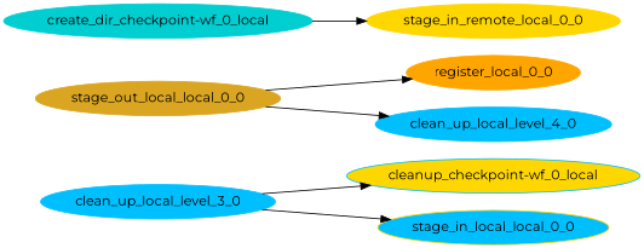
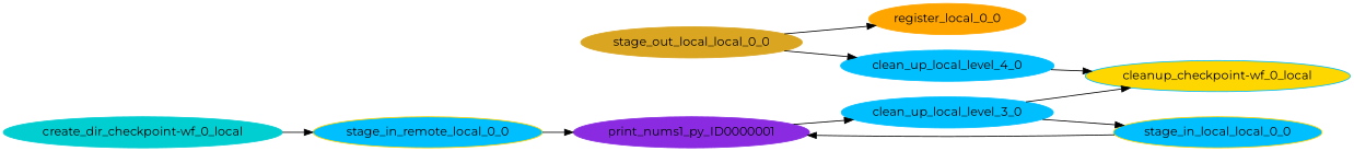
  digraph {
    fontname=Montserrat
    rankdir=LR
    node [color=deepskyblue fontname=Montserrat shape=ellipse style=filled]
    edge [arrowhead=normal arrowsize=1.0 fontname=Montserrat]
+   n1 [color=blueviolet label=print_nums1_py_ID0000001]
    n2 [label=clean_up_local_level_3_0]
    n3 [fillcolor=gold label="cleanup_checkpoint-wf_0_local"]
    n4 [color=gold fillcolor=deepskyblue label=stage_in_local_local_0_0]
    n5 [color=goldenrod label=stage_out_local_local_0_0]
    n6 [color=orange label=register_local_0_0]
    n7 [label=clean_up_local_level_4_0]
-   n8 [color=gold label=stage_in_remote_local_0_0]
+   n8 [color=gold label=stage_in_remote_local_0_0 fillcolor=deepskyblue]
    n9 [color=darkturquoise label="create_dir_checkpoint-wf_0_local"]
+   n1 -> n2
    n2 -> n3
    n2 -> n4
+   n4 -> n1
    n5 -> n6
    n5 -> n7
+   n7 -> n3
+   n8 -> n1
    n9 -> n8
  }
